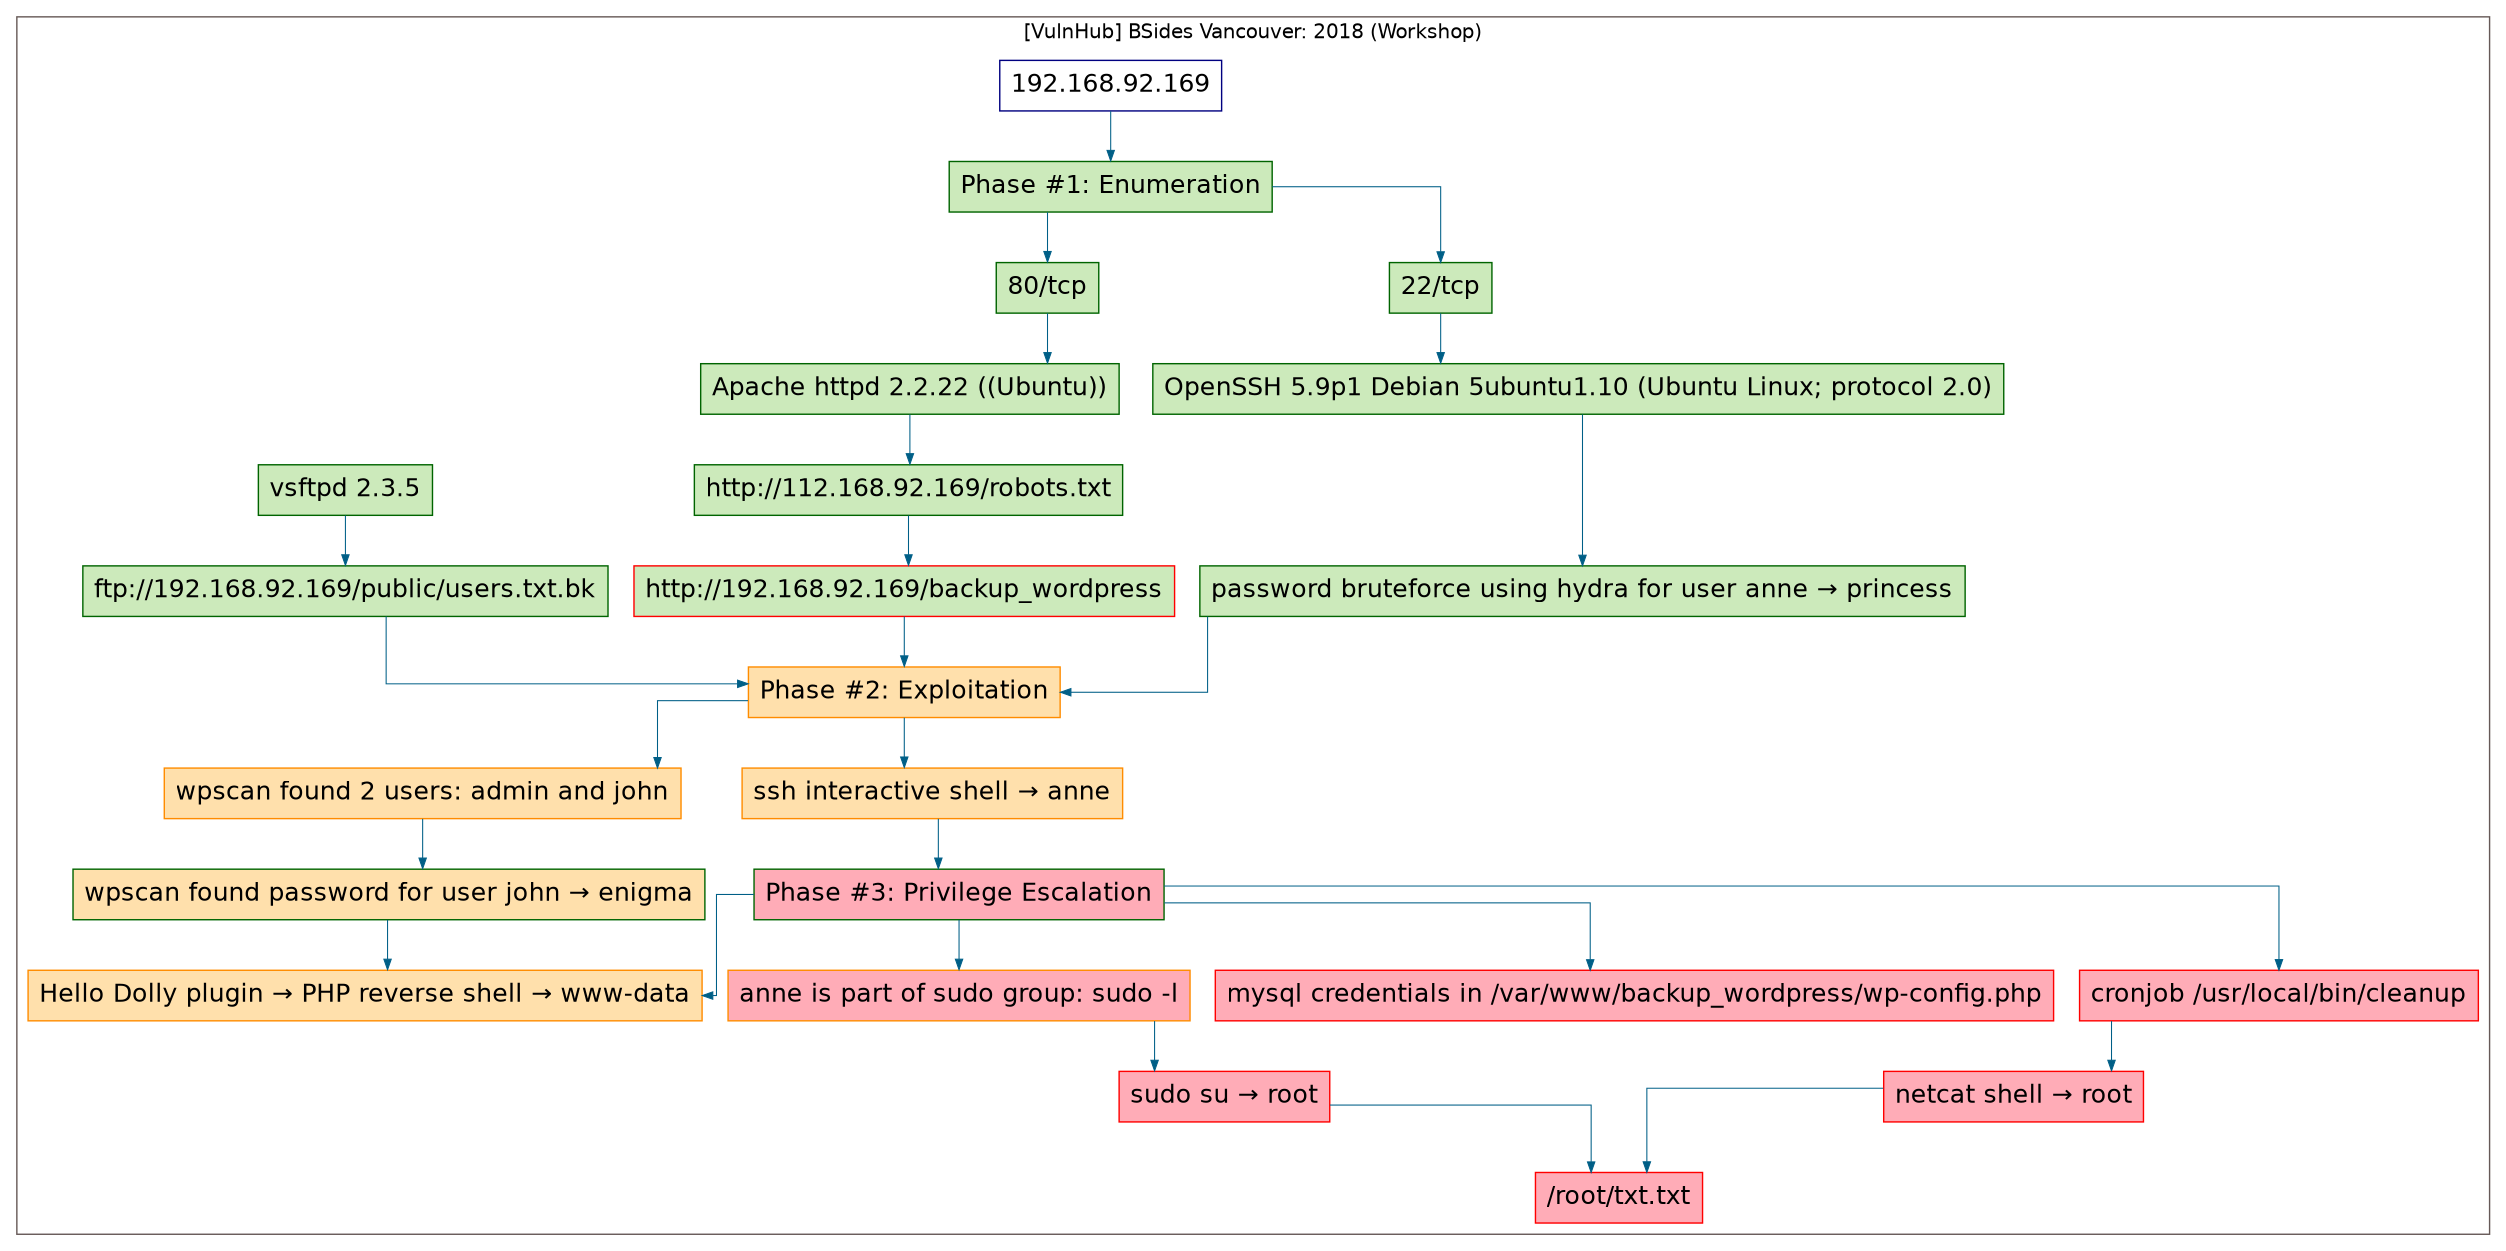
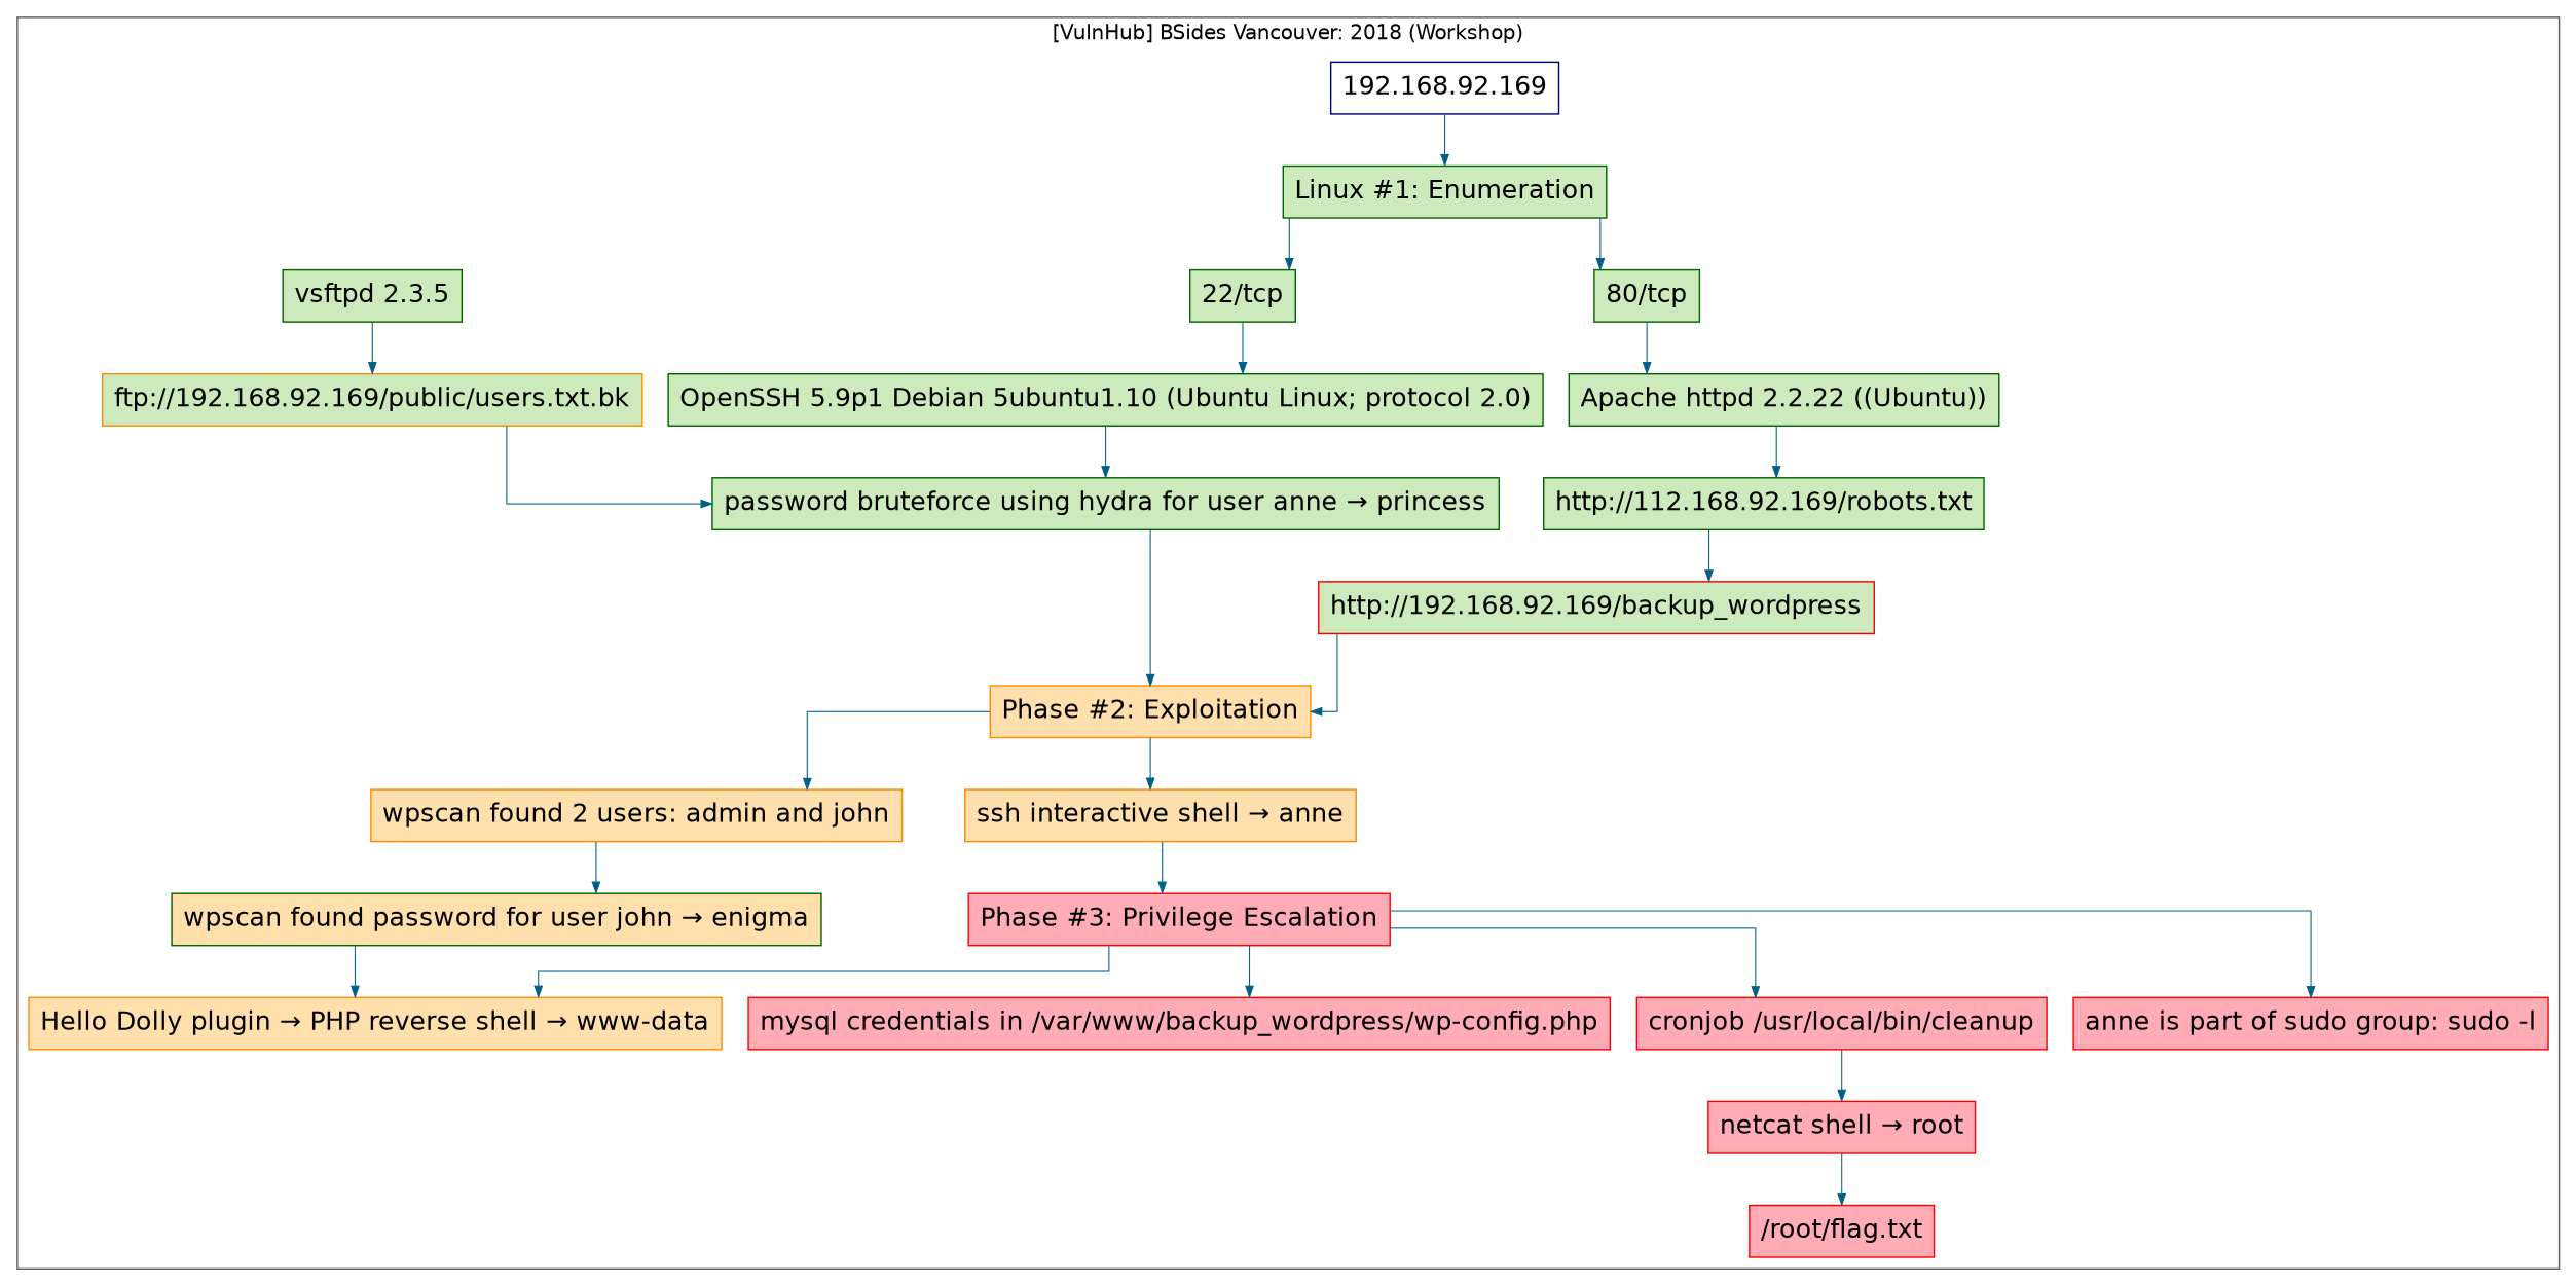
  digraph {
    bgcolor="#ffffff"
    fixedsize=true
    fontname="DejaVu Sans"
    nodesdictep=1.0
    splines=ortho
    node [color=darkgreen fillcolor="#cceabb" fontname="DejaVu Sans" fontsize=18 shape=box style="filled,solid"]
    edge [arrowsize=0.75 color="#005f87" fontname="DejaVu Sans" penwidth=0.75 style=solid]
    n1 [color=navyblue fillcolor="#ffffff" label="192.168.92.169" width=0.25]
-   n2 [label="Phase #1: Enumeration" width=0.25]
-   n3 [fillcolor="#ffacb7" label="Phase #3: Privilege Escalation" width=0.25]
-   n4 [color=darkorange fillcolor="#ffacb7" label="anne is part of sudo group: sudo -l" width=0.25]
+   n2 [label="Linux #1: Enumeration" width=0.25]
+   n3 [color=red fillcolor="#ffacb7" label="Phase #3: Privilege Escalation" width=0.25]
+   n4 [color=red fillcolor="#ffacb7" label="anne is part of sudo group: sudo -l" width=0.25]
    n5 [color=red fillcolor="#ffacb7" label="mysql credentials in /var/www/backup_wordpress/wp-config.php" width=0.25]
    n6 [color=red fillcolor="#ffacb7" label="cronjob /usr/local/bin/cleanup" width=0.25]
-   n7 [color=red fillcolor="#ffacb7" label="sudo su → root" width=0.25]
-   n8 [color=red fillcolor="#ffacb7" label="/root/txt.txt" width=0.25]
+   n8 [color=red fillcolor="#ffacb7" label="/root/flag.txt" width=0.25]
    n9 [label="80/tcp" width=0.25]
    n10 [label="Apache httpd 2.2.22 ((Ubuntu))" width=0.25]
    n11 [label="http://112.168.92.169/robots.txt" width=0.25]
    n12 [color=red label="http://192.168.92.169/backup_wordpress" width=0.25]
    n13 [color=darkorange fillcolor="#ffe0ac" label="Phase #2: Exploitation" width=0.25]
    n14 [color=darkorange fillcolor="#ffe0ac" label="wpscan found 2 users: admin and john" width=0.25]
    n15 [fillcolor="#ffe0ac" label="wpscan found password for user john → enigma" width=0.25]
    n16 [color=darkorange fillcolor="#ffe0ac" label="Hello Dolly plugin → PHP reverse shell → www-data" width=0.25]
    n17 [label="22/tcp" width=0.25]
    n18 [color=red fillcolor="#ffacb7" label="netcat shell → root" width=0.25]
    n19 [label="vsftpd 2.3.5" width=0.25]
-   n20 [label="ftp://192.168.92.169/public/users.txt.bk" width=0.25]
+   n20 [color=darkorange label="ftp://192.168.92.169/public/users.txt.bk" width=0.25]
    n21 [label="password bruteforce using hydra for user anne → princess" width=0.25]
    n22 [label="OpenSSH 5.9p1 Debian 5ubuntu1.10 (Ubuntu Linux; protocol 2.0)" width=0.25]
    n23 [color=darkorange fillcolor="#ffe0ac" label="ssh interactive shell → anne" width=0.25]
    subgraph cluster_1 {
      color="#665957"
      label="[VulnHub] BSides Vancouver: 2018 (Workshop)"
      n1
      n2
      n3
      n4
      n5
      n6
-     n7
      n8
      n9
      n10
      n11
      n12
      n13
      n14
      n15
      n16
      n17
      n18
      n19
      n20
      n21
      n22
      n23
    }
    n1 -> n2
    n2 -> n9
    n2 -> n17
    n3 -> n4
    n3 -> n5
    n3 -> n6
    n3 -> n16
-   n4 -> n7
    n6 -> n18
-   n7 -> n8
    n9 -> n10
    n10 -> n11
    n11 -> n12
    n12 -> n13
    n13 -> n14
    n13 -> n23
    n14 -> n15
    n15 -> n16
    n17 -> n22
    n18 -> n8
    n19 -> n20
-   n20 -> n13
+   n20 -> n21
    n21 -> n13
    n22 -> n21
    n23 -> n3
  }
